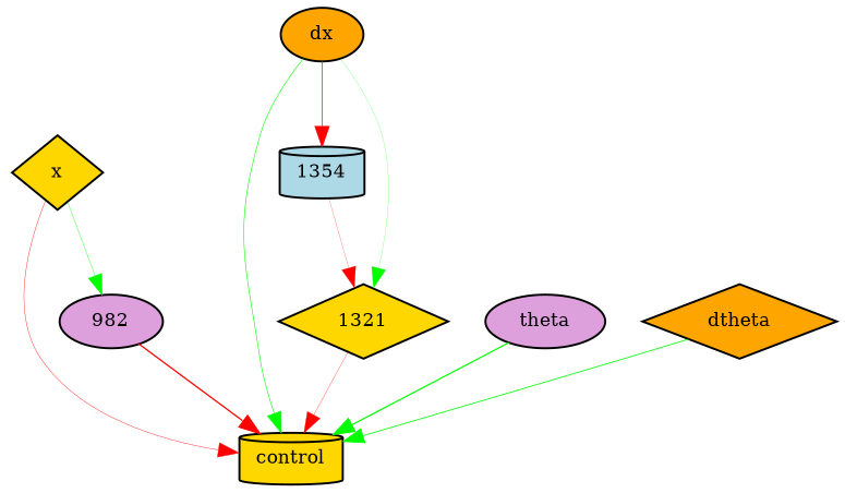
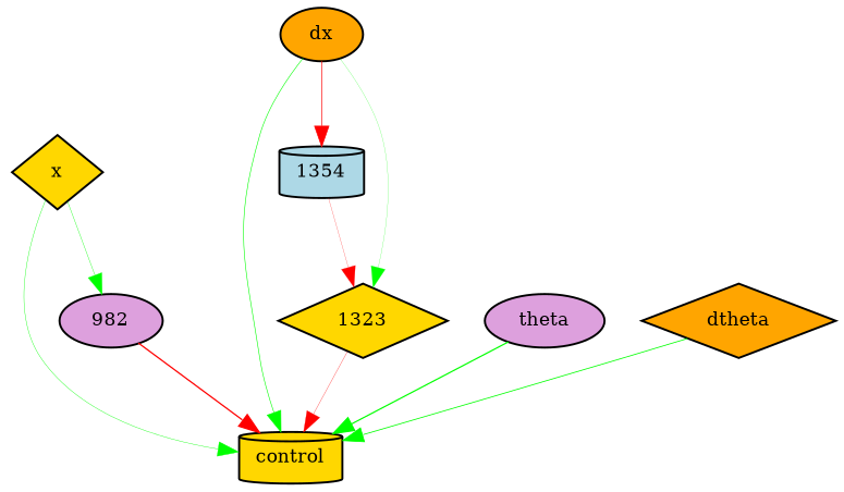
  digraph {
    node [fillcolor=gold fontsize=9 shape=diamond style=filled]
    edge [color=green style=solid]
    x [height=0.2 width=0.2]
    control [height=0.2 shape=cylinder width=0.2]
    982 [fillcolor=plum height=0.2 shape=ellipse width=0.2]
    dx [fillcolor=orange height=0.2 shape=ellipse width=0.2]
    1354 [fillcolor=lightblue height=0.2 shape=cylinder width=0.2]
-   1323 [height=0.2 width=0.2 label=1321]
+   1323 [height=0.2 width=0.2]
    theta [fillcolor=plum height=0.2 shape=ellipse width=0.2]
    dtheta [fillcolor=orange height=0.2 width=0.2]
-   x -> control [color=red penwidth=0.1958606906236794]
+   x -> control [penwidth=0.1958606906236794]
    x -> 982 [penwidth=0.1846791566648079 style=bold]
    982 -> control [color=red penwidth=0.645973895877167]
    dx -> control [penwidth=0.2958013202719606 style=bold]
    dx -> 1354 [color=red penwidth=0.339085485465882]
    dx -> 1323 [penwidth=0.10257108714768133 style=bold]
    1354 -> 1323 [color=red penwidth=0.11024637654568108 style=bold]
    1323 -> control [color=red penwidth=0.14989436330214811]
    theta -> control [penwidth=0.609653541341338 style=bold]
    dtheta -> control [penwidth=0.40483632929515434]
  }
